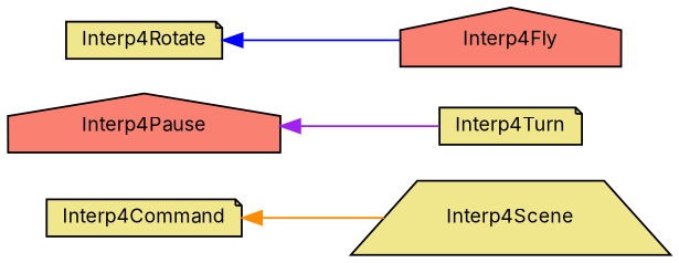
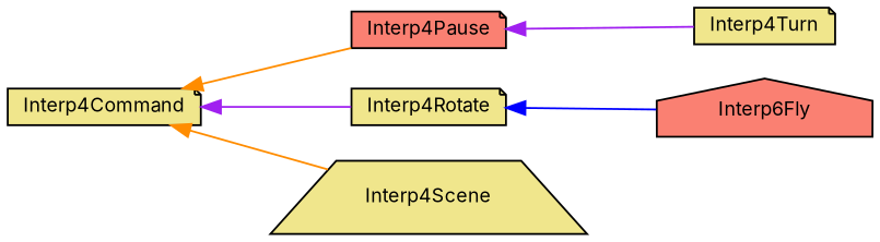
  digraph {
    fontname=Inter
    rankdir=LR
    node [color=black fillcolor=khaki fontname=Inter fontsize=10 shape=note style=filled]
    edge [color=darkorange dir=back fontname=Inter fontsize=10 labelfontname=FreeSans labelfontsize=10 style=solid]
    n1 [height=0.2 label=Interp4Command width=0.4]
-   n2 [fillcolor=salmon height=0.2 label=Interp4Pause shape=house width=0.4]
+   n2 [fillcolor=salmon height=0.2 label=Interp4Pause width=0.4]
    n3 [height=0.2 label=Interp4Rotate width=0.4]
    n4 [height=0.2 label=Interp4Scene shape=trapezium width=0.4]
-   n5 [fillcolor=salmon height=0.2 label=Interp4Fly shape=house width=0.4]
+   n5 [fillcolor=salmon height=0.2 label=Interp6Fly shape=house width=0.4]
    n6 [height=0.2 label=Interp4Turn width=0.4]
+   n1 -> n2
+   n1 -> n3 [color=purple]
    n1 -> n4
    n2 -> n6 [color=purple]
    n3 -> n5 [color=blue]
  }
